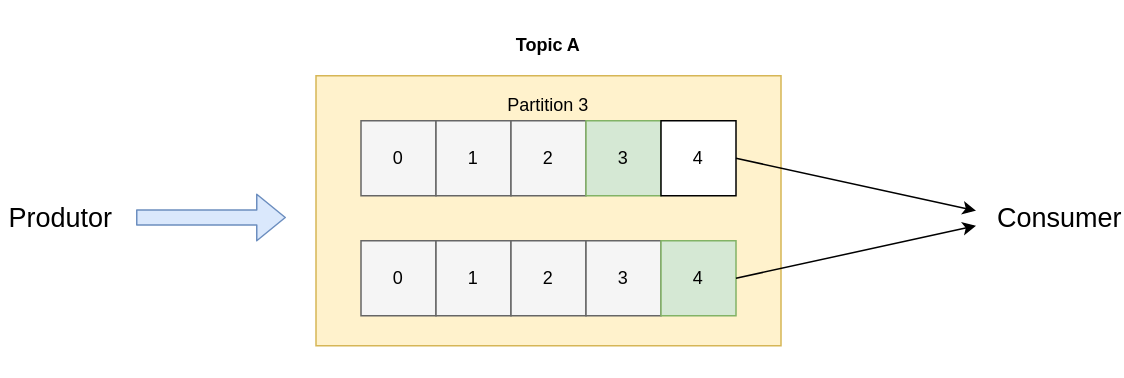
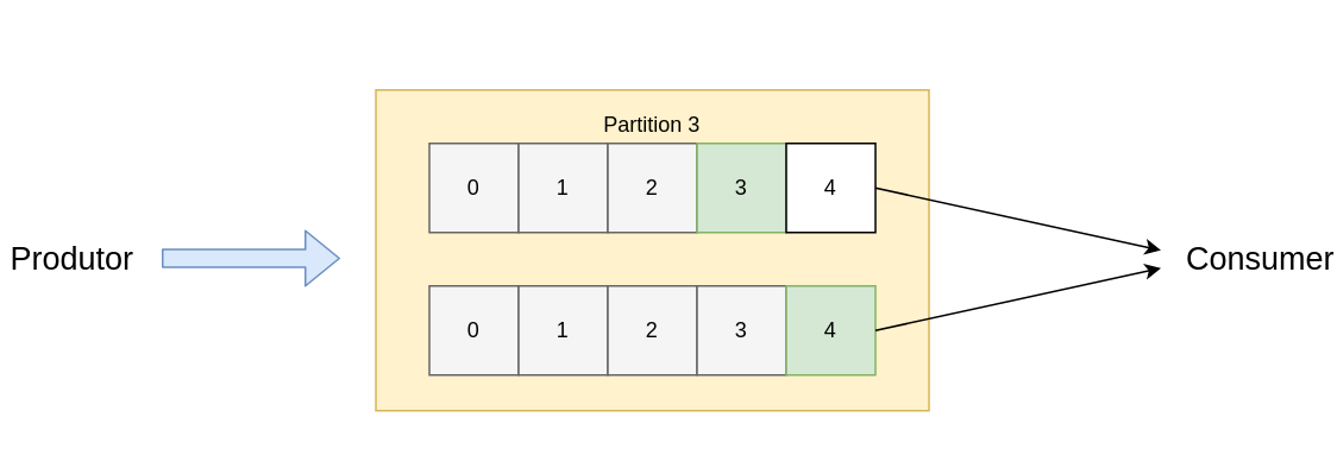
  <mxCell id="0" />
  <mxCell id="1" parent="0" />
  <mxCell id="2" value="" style="rounded=0;whiteSpace=wrap;html=1;fillColor=#fff2cc;strokeColor=#d6b656;" vertex="1" parent="1"><mxGeometry x="210" y="50" width="310" height="180" as="geometry" /></mxCell>
  <mxCell id="3" value="" style="whiteSpace=wrap;html=1;aspect=fixed;fillColor=#f5f5f5;strokeColor=#666666;fontColor=#333333;" vertex="1" parent="1"><mxGeometry x="240" y="80" width="50" height="50" as="geometry" /></mxCell>
  <mxCell id="4" value="" style="whiteSpace=wrap;html=1;aspect=fixed;fillColor=#f5f5f5;strokeColor=#666666;fontColor=#333333;" vertex="1" parent="1"><mxGeometry x="290" y="80" width="50" height="50" as="geometry" /></mxCell>
  <mxCell id="5" value="" style="whiteSpace=wrap;html=1;aspect=fixed;fillColor=#f5f5f5;strokeColor=#666666;fontColor=#333333;" vertex="1" parent="1"><mxGeometry x="340" y="80" width="50" height="50" as="geometry" /></mxCell>
  <mxCell id="6" value="" style="whiteSpace=wrap;html=1;aspect=fixed;fillColor=#d5e8d4;strokeColor=#82b366;" vertex="1" parent="1"><mxGeometry x="390" y="80" width="50" height="50" as="geometry" /></mxCell>
  <mxCell id="7" value="" style="whiteSpace=wrap;html=1;aspect=fixed;" vertex="1" parent="1"><mxGeometry x="440" y="80" width="50" height="50" as="geometry" /></mxCell>
  <mxCell id="8" value="" style="whiteSpace=wrap;html=1;aspect=fixed;fillColor=#f5f5f5;strokeColor=#666666;fontColor=#333333;" vertex="1" parent="1"><mxGeometry x="240" y="160" width="50" height="50" as="geometry" /></mxCell>
  <mxCell id="9" value="" style="whiteSpace=wrap;html=1;aspect=fixed;fillColor=#f5f5f5;strokeColor=#666666;fontColor=#333333;" vertex="1" parent="1"><mxGeometry x="290" y="160" width="50" height="50" as="geometry" /></mxCell>
  <mxCell id="10" value="" style="whiteSpace=wrap;html=1;aspect=fixed;fillColor=#f5f5f5;strokeColor=#666666;fontColor=#333333;" vertex="1" parent="1"><mxGeometry x="340" y="160" width="50" height="50" as="geometry" /></mxCell>
  <mxCell id="11" value="" style="whiteSpace=wrap;html=1;aspect=fixed;fillColor=#f5f5f5;strokeColor=#666666;fontColor=#333333;" vertex="1" parent="1"><mxGeometry x="390" y="160" width="50" height="50" as="geometry" /></mxCell>
  <mxCell id="12" value="" style="whiteSpace=wrap;html=1;aspect=fixed;fillColor=#d5e8d4;strokeColor=#82b366;" vertex="1" parent="1"><mxGeometry x="440" y="160" width="50" height="50" as="geometry" /></mxCell>
  <mxCell id="13" value="Partition 3" style="text;html=1;strokeColor=none;fillColor=none;align=center;verticalAlign=middle;whiteSpace=wrap;rounded=0;" vertex="1" parent="1"><mxGeometry x="330" y="60" width="70" height="20" as="geometry" /></mxCell>
- <mxCell id="14" value="&lt;b&gt;Topic A&lt;/b&gt;" style="text;html=1;strokeColor=none;fillColor=none;align=center;verticalAlign=middle;whiteSpace=wrap;rounded=0;" vertex="1" parent="1"><mxGeometry x="330" y="20" width="70" height="20" as="geometry" /></mxCell>
  <mxCell id="15" value="&lt;font style=&quot;font-size: 18px&quot;&gt;Produtor&lt;/font&gt;" style="text;html=1;strokeColor=none;fillColor=none;align=center;verticalAlign=middle;whiteSpace=wrap;rounded=0;" vertex="1" parent="1"><mxGeometry x="20" y="135" width="40" height="20" as="geometry" /></mxCell>
  <mxCell id="16" value="0" style="text;html=1;strokeColor=none;fillColor=none;align=center;verticalAlign=middle;whiteSpace=wrap;rounded=0;" vertex="1" parent="1"><mxGeometry x="245" y="95" width="40" height="20" as="geometry" /></mxCell>
  <mxCell id="17" value="0" style="text;html=1;strokeColor=none;fillColor=none;align=center;verticalAlign=middle;whiteSpace=wrap;rounded=0;" vertex="1" parent="1"><mxGeometry x="245" y="175" width="40" height="20" as="geometry" /></mxCell>
  <mxCell id="18" value="1" style="text;html=1;strokeColor=none;fillColor=none;align=center;verticalAlign=middle;whiteSpace=wrap;rounded=0;" vertex="1" parent="1"><mxGeometry x="295" y="95" width="40" height="20" as="geometry" /></mxCell>
  <mxCell id="19" value="2" style="text;html=1;strokeColor=none;fillColor=none;align=center;verticalAlign=middle;whiteSpace=wrap;rounded=0;" vertex="1" parent="1"><mxGeometry x="345" y="95" width="40" height="20" as="geometry" /></mxCell>
  <mxCell id="20" value="3" style="text;html=1;strokeColor=none;fillColor=none;align=center;verticalAlign=middle;whiteSpace=wrap;rounded=0;" vertex="1" parent="1"><mxGeometry x="395" y="95" width="40" height="20" as="geometry" /></mxCell>
  <mxCell id="21" value="4" style="text;html=1;strokeColor=none;fillColor=none;align=center;verticalAlign=middle;whiteSpace=wrap;rounded=0;" vertex="1" parent="1"><mxGeometry x="445" y="95" width="40" height="20" as="geometry" /></mxCell>
  <mxCell id="22" value="1" style="text;html=1;strokeColor=none;fillColor=none;align=center;verticalAlign=middle;whiteSpace=wrap;rounded=0;" vertex="1" parent="1"><mxGeometry x="295" y="175" width="40" height="20" as="geometry" /></mxCell>
  <mxCell id="23" value="2" style="text;html=1;strokeColor=none;fillColor=none;align=center;verticalAlign=middle;whiteSpace=wrap;rounded=0;" vertex="1" parent="1"><mxGeometry x="345" y="175" width="40" height="20" as="geometry" /></mxCell>
  <mxCell id="24" value="3" style="text;html=1;strokeColor=none;fillColor=none;align=center;verticalAlign=middle;whiteSpace=wrap;rounded=0;" vertex="1" parent="1"><mxGeometry x="395" y="175" width="40" height="20" as="geometry" /></mxCell>
  <mxCell id="25" value="4" style="text;html=1;strokeColor=none;fillColor=none;align=center;verticalAlign=middle;whiteSpace=wrap;rounded=0;" vertex="1" parent="1"><mxGeometry x="445" y="175" width="40" height="20" as="geometry" /></mxCell>
  <mxCell id="26" value="&lt;font style=&quot;font-size: 18px&quot;&gt;Consumer&lt;/font&gt;" style="text;html=1;strokeColor=none;fillColor=none;align=center;verticalAlign=middle;whiteSpace=wrap;rounded=0;" vertex="1" parent="1"><mxGeometry x="686" y="135" width="40" height="20" as="geometry" /></mxCell>
  <mxCell id="27" value="" style="endArrow=classic;html=1;exitX=1;exitY=0.5;exitDx=0;exitDy=0;" edge="1" parent="1" source="7"><mxGeometry width="50" height="50" relative="1" as="geometry"><mxPoint x="550" y="330" as="sourcePoint" /><mxPoint x="650" y="140" as="targetPoint" /></mxGeometry></mxCell>
  <mxCell id="28" value="" style="endArrow=classic;html=1;exitX=1;exitY=0.5;exitDx=0;exitDy=0;" edge="1" parent="1" source="12"><mxGeometry width="50" height="50" relative="1" as="geometry"><mxPoint x="320" y="440" as="sourcePoint" /><mxPoint x="650" y="150" as="targetPoint" /></mxGeometry></mxCell>
  <mxCell id="29" value="" style="shape=flexArrow;endArrow=classic;html=1;fillColor=#dae8fc;strokeColor=#6c8ebf;" edge="1" parent="1"><mxGeometry width="50" height="50" relative="1" as="geometry"><mxPoint x="90" y="144.5" as="sourcePoint" /><mxPoint x="190" y="144.5" as="targetPoint" /></mxGeometry></mxCell>
